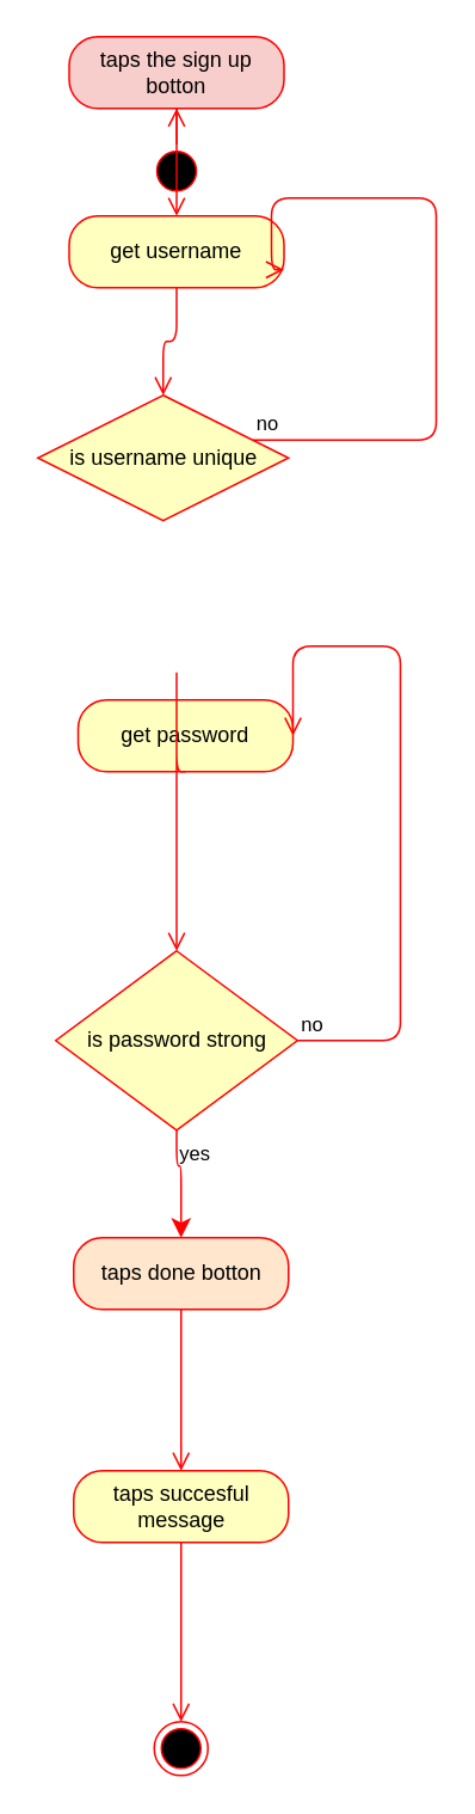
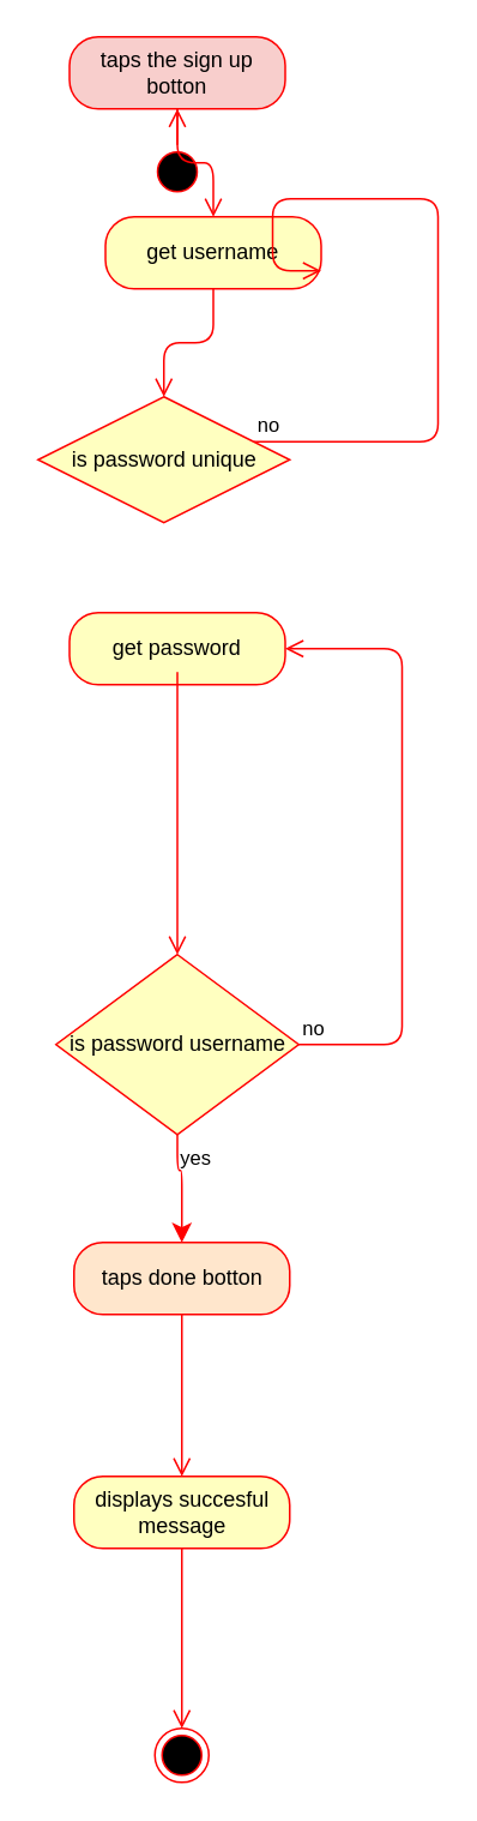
  <mxCell id="0" />
  <mxCell id="1" parent="0" />
  <mxCell id="2" value="" style="ellipse;html=1;shape=startState;fillColor=#000000;strokeColor=#ff0000;" vertex="1" parent="1"><mxGeometry x="83" y="80" width="30" height="30" as="geometry" /></mxCell>
  <mxCell id="3" value="" style="edgeStyle=orthogonalEdgeStyle;html=1;verticalAlign=bottom;endArrow=open;endSize=8;strokeColor=#ff0000;" edge="1" source="2" parent="1" target="14"><mxGeometry relative="1" as="geometry"><mxPoint x="98" y="170" as="targetPoint" /></mxGeometry></mxCell>
  <mxCell id="4" value="" style="ellipse;html=1;shape=endState;fillColor=#000000;strokeColor=#ff0000;" vertex="1" parent="1"><mxGeometry x="85.5" y="960" width="30" height="30" as="geometry" /></mxCell>
- <mxCell id="5" value="get username" style="rounded=1;whiteSpace=wrap;html=1;arcSize=40;fontColor=#000000;fillColor=#ffffc0;strokeColor=#ff0000;" vertex="1" parent="1"><mxGeometry x="38" y="120" width="120" height="40" as="geometry" /></mxCell>
+ <mxCell id="5" value="get username" style="rounded=1;whiteSpace=wrap;html=1;arcSize=40;fontColor=#000000;fillColor=#ffffc0;strokeColor=#ff0000;" vertex="1" parent="1"><mxGeometry x="58" y="120" width="120" height="40" as="geometry" /></mxCell>
  <mxCell id="6" value="" style="edgeStyle=orthogonalEdgeStyle;html=1;verticalAlign=bottom;endArrow=open;endSize=8;strokeColor=#ff0000;entryX=0.5;entryY=0;entryDx=0;entryDy=0;" edge="1" source="5" parent="1" target="8"><mxGeometry relative="1" as="geometry"><mxPoint x="98" y="340" as="targetPoint" /></mxGeometry></mxCell>
  <mxCell id="7" value="no" style="edgeStyle=orthogonalEdgeStyle;html=1;align=left;verticalAlign=bottom;endArrow=open;endSize=8;strokeColor=#ff0000;entryX=1;entryY=0.75;entryDx=0;entryDy=0;" edge="1" source="8" parent="1" target="5"><mxGeometry x="-1" relative="1" as="geometry"><mxPoint x="238" y="460" as="targetPoint" /><Array as="points"><mxPoint x="243" y="245" /><mxPoint x="243" y="110" /><mxPoint x="151" y="110" /></Array></mxGeometry></mxCell>
- <mxCell id="8" value="is username unique" style="rhombus;whiteSpace=wrap;html=1;fillColor=#ffffc0;strokeColor=#ff0000;" vertex="1" parent="1"><mxGeometry x="20.5" y="220" width="140" height="70" as="geometry" /></mxCell>
- <mxCell id="9" value="get password" style="rounded=1;whiteSpace=wrap;html=1;arcSize=40;fontColor=#000000;fillColor=#ffffc0;strokeColor=#ff0000;" vertex="1" parent="1"><mxGeometry x="43" y="390" width="120" height="40" as="geometry" /></mxCell>
- <mxCell id="10" value="is password strong" style="rhombus;whiteSpace=wrap;html=1;fillColor=#ffffc0;strokeColor=#ff0000;" vertex="1" parent="1"><mxGeometry x="30.5" y="530" width="135" height="100" as="geometry" /></mxCell>
+ <mxCell id="8" value="is password unique" style="rhombus;whiteSpace=wrap;html=1;fillColor=#ffffc0;strokeColor=#ff0000;" vertex="1" parent="1"><mxGeometry x="20.5" y="220" width="140" height="70" as="geometry" /></mxCell>
+ <mxCell id="9" value="get password" style="rounded=1;whiteSpace=wrap;html=1;arcSize=40;fontColor=#000000;fillColor=#ffffc0;strokeColor=#ff0000;" vertex="1" parent="1"><mxGeometry x="38" y="340" width="120" height="40" as="geometry" /></mxCell>
+ <mxCell id="10" value="is password username" style="rhombus;whiteSpace=wrap;html=1;fillColor=#ffffc0;strokeColor=#ff0000;" vertex="1" parent="1"><mxGeometry x="30.5" y="530" width="135" height="100" as="geometry" /></mxCell>
  <mxCell id="11" value="no" style="edgeStyle=orthogonalEdgeStyle;html=1;align=left;verticalAlign=bottom;endArrow=open;endSize=8;strokeColor=#ff0000;entryX=1;entryY=0.5;entryDx=0;entryDy=0;" edge="1" source="10" parent="1" target="9"><mxGeometry x="-1" relative="1" as="geometry"><mxPoint x="238" y="520" as="targetPoint" /><Array as="points"><mxPoint x="223" y="580" /><mxPoint x="223" y="360" /></Array></mxGeometry></mxCell>
  <mxCell id="12" value="yes" style="edgeStyle=orthogonalEdgeStyle;html=1;align=left;verticalAlign=top;endArrow=classic;endSize=8;strokeColor=#ff0000;entryX=0.5;entryY=0;entryDx=0;entryDy=0;" edge="1" source="10" parent="1" target="16"><mxGeometry x="-1" relative="1" as="geometry"><mxPoint x="98" y="930" as="targetPoint" /><Array as="points"><mxPoint x="98" y="650" /><mxPoint x="101" y="650" /></Array></mxGeometry></mxCell>
  <mxCell id="13" value="" style="edgeStyle=orthogonalEdgeStyle;html=1;verticalAlign=bottom;endArrow=open;endSize=8;strokeColor=#ff0000;entryX=0.5;entryY=0;entryDx=0;entryDy=0;exitX=0.5;exitY=1;exitDx=0;exitDy=0;" edge="1" parent="1" source="9" target="10"><mxGeometry relative="1" as="geometry"><mxPoint x="-47" y="410" as="targetPoint" /><mxPoint x="-47" y="340" as="sourcePoint" /><Array as="points"><mxPoint x="98" y="370" /><mxPoint x="98" y="370" /></Array></mxGeometry></mxCell>
  <mxCell id="14" value="taps the sign up botton" style="rounded=1;whiteSpace=wrap;html=1;arcSize=40;fontColor=#000000;fillColor=#f8cecc;strokeColor=#ff0000;" vertex="1" parent="1"><mxGeometry x="38" y="20" width="120" height="40" as="geometry" /></mxCell>
  <mxCell id="15" value="" style="edgeStyle=orthogonalEdgeStyle;html=1;verticalAlign=bottom;endArrow=open;endSize=8;strokeColor=#ff0000;entryX=0.5;entryY=0;entryDx=0;entryDy=0;" edge="1" source="14" parent="1" target="5"><mxGeometry relative="1" as="geometry"><mxPoint x="-29.5" y="110" as="targetPoint" /></mxGeometry></mxCell>
  <mxCell id="16" value="taps done botton" style="rounded=1;whiteSpace=wrap;html=1;arcSize=40;fontColor=#000000;fillColor=#ffe6cc;strokeColor=#ff0000;" vertex="1" parent="1"><mxGeometry x="40.5" y="690" width="120" height="40" as="geometry" /></mxCell>
  <mxCell id="17" value="" style="edgeStyle=orthogonalEdgeStyle;html=1;verticalAlign=bottom;endArrow=open;endSize=8;strokeColor=#ff0000;entryX=0.5;entryY=0;entryDx=0;entryDy=0;" edge="1" source="16" parent="1" target="18"><mxGeometry relative="1" as="geometry"><mxPoint x="133" y="920" as="targetPoint" /><Array as="points"><mxPoint x="101" y="760" /><mxPoint x="101" y="760" /></Array></mxGeometry></mxCell>
- <mxCell id="18" value="taps succesful message" style="rounded=1;whiteSpace=wrap;html=1;arcSize=40;fontColor=#000000;fillColor=#ffffc0;strokeColor=#ff0000;" vertex="1" parent="1"><mxGeometry x="40.5" y="820" width="120" height="40" as="geometry" /></mxCell>
+ <mxCell id="18" value="displays succesful message" style="rounded=1;whiteSpace=wrap;html=1;arcSize=40;fontColor=#000000;fillColor=#ffffc0;strokeColor=#ff0000;" vertex="1" parent="1"><mxGeometry x="40.5" y="820" width="120" height="40" as="geometry" /></mxCell>
  <mxCell id="19" value="" style="edgeStyle=orthogonalEdgeStyle;html=1;verticalAlign=bottom;endArrow=open;endSize=8;strokeColor=#ff0000;entryX=0.5;entryY=0;entryDx=0;entryDy=0;" edge="1" source="18" parent="1" target="4"><mxGeometry relative="1" as="geometry"><mxPoint x="101" y="945" as="targetPoint" /></mxGeometry></mxCell>
